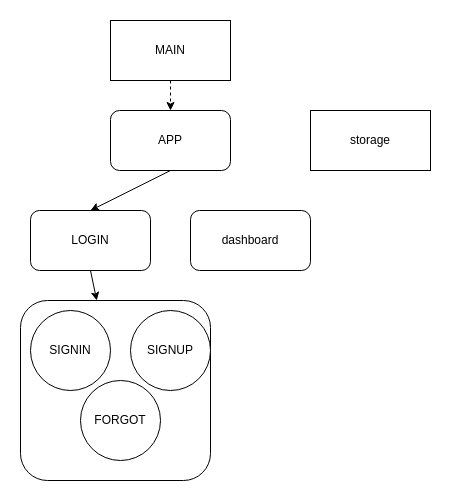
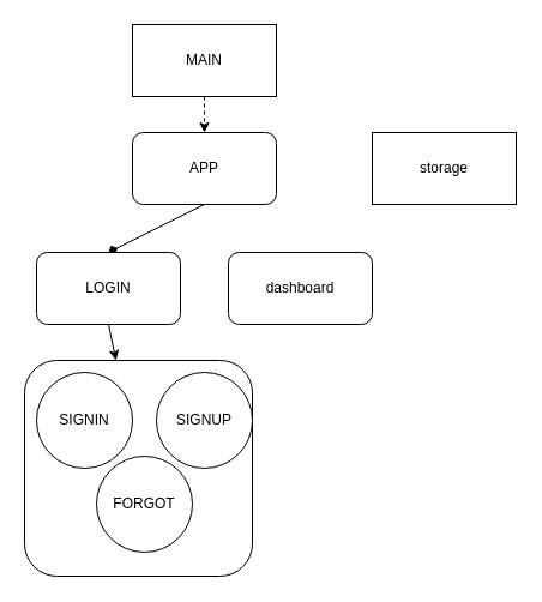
  <mxCell id="0" />
  <mxCell id="1" parent="0" />
  <mxCell id="2" value="" style="rounded=1;whiteSpace=wrap;html=1;" parent="1" vertex="1"><mxGeometry x="20" y="300" width="190" height="180" as="geometry" /></mxCell>
  <mxCell id="3" style="edgeStyle=none;html=1;exitX=0.5;exitY=1;exitDx=0;exitDy=0;entryX=0.5;entryY=0;entryDx=0;entryDy=0;dashed=1;" parent="1" source="4" target="6" edge="1"><mxGeometry relative="1" as="geometry" /></mxCell>
  <mxCell id="4" value="MAIN" style="rounded=0;whiteSpace=wrap;html=1;" parent="1" vertex="1"><mxGeometry x="110" y="20" width="120" height="60" as="geometry" /></mxCell>
- <mxCell id="5" style="edgeStyle=none;html=1;exitX=0.5;exitY=1;exitDx=0;exitDy=0;entryX=0.5;entryY=0;entryDx=0;entryDy=0;" parent="1" source="6" target="8" edge="1"><mxGeometry relative="1" as="geometry" /></mxCell>
+ <mxCell id="5" style="edgeStyle=none;html=1;exitX=0.5;exitY=1;exitDx=0;exitDy=0;entryX=0.5;entryY=0;entryDx=0;entryDy=0;endArrow=diamond;" parent="1" source="6" target="8" edge="1"><mxGeometry relative="1" as="geometry" /></mxCell>
  <mxCell id="6" value="APP" style="rounded=1;whiteSpace=wrap;html=1;" parent="1" vertex="1"><mxGeometry x="110" y="110" width="120" height="60" as="geometry" /></mxCell>
  <mxCell id="7" style="edgeStyle=none;html=1;exitX=0.5;exitY=1;exitDx=0;exitDy=0;" parent="1" source="8" target="2" edge="1"><mxGeometry relative="1" as="geometry" /></mxCell>
  <mxCell id="8" value="LOGIN" style="rounded=1;whiteSpace=wrap;html=1;" parent="1" vertex="1"><mxGeometry x="30" y="210" width="120" height="60" as="geometry" /></mxCell>
  <mxCell id="9" value="SIGNIN" style="ellipse;whiteSpace=wrap;html=1;aspect=fixed;" parent="1" vertex="1"><mxGeometry x="30" y="310" width="80" height="80" as="geometry" /></mxCell>
  <mxCell id="10" value="FORGOT" style="ellipse;whiteSpace=wrap;html=1;aspect=fixed;" parent="1" vertex="1"><mxGeometry x="80" y="380" width="80" height="80" as="geometry" /></mxCell>
  <mxCell id="11" value="SIGNUP" style="ellipse;whiteSpace=wrap;html=1;aspect=fixed;" parent="1" vertex="1"><mxGeometry x="130" y="310" width="80" height="80" as="geometry" /></mxCell>
  <mxCell id="12" value="dashboard" style="rounded=1;whiteSpace=wrap;html=1;" parent="1" vertex="1"><mxGeometry x="190" y="210" width="120" height="60" as="geometry" /></mxCell>
  <mxCell id="13" value="storage" style="rounded=0;whiteSpace=wrap;html=1;" vertex="1" parent="1"><mxGeometry x="310" y="110" width="120" height="60" as="geometry" /></mxCell>
